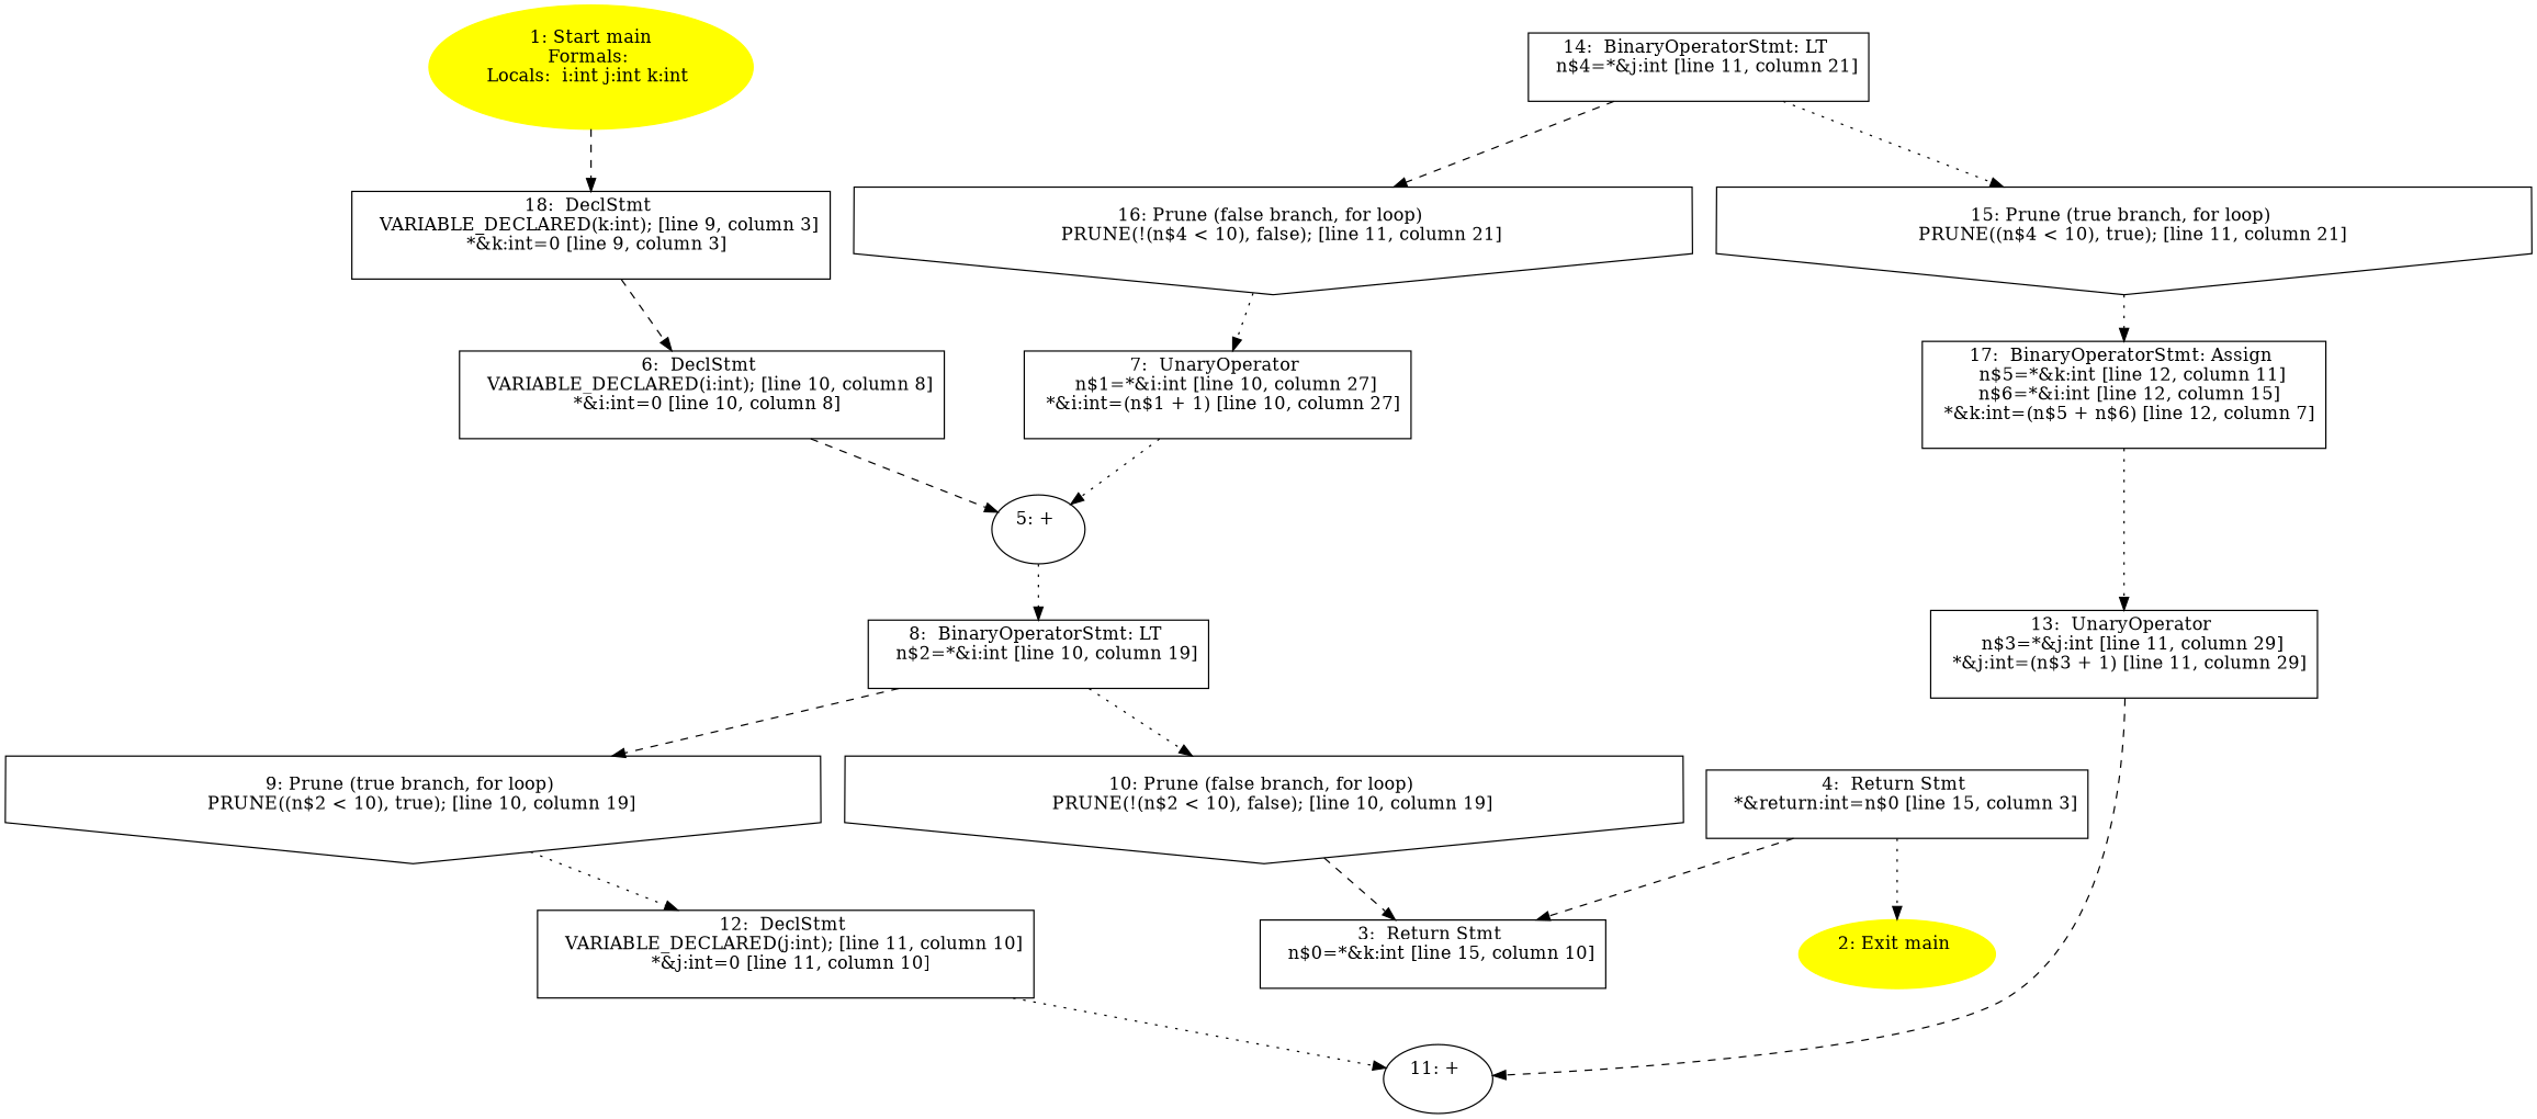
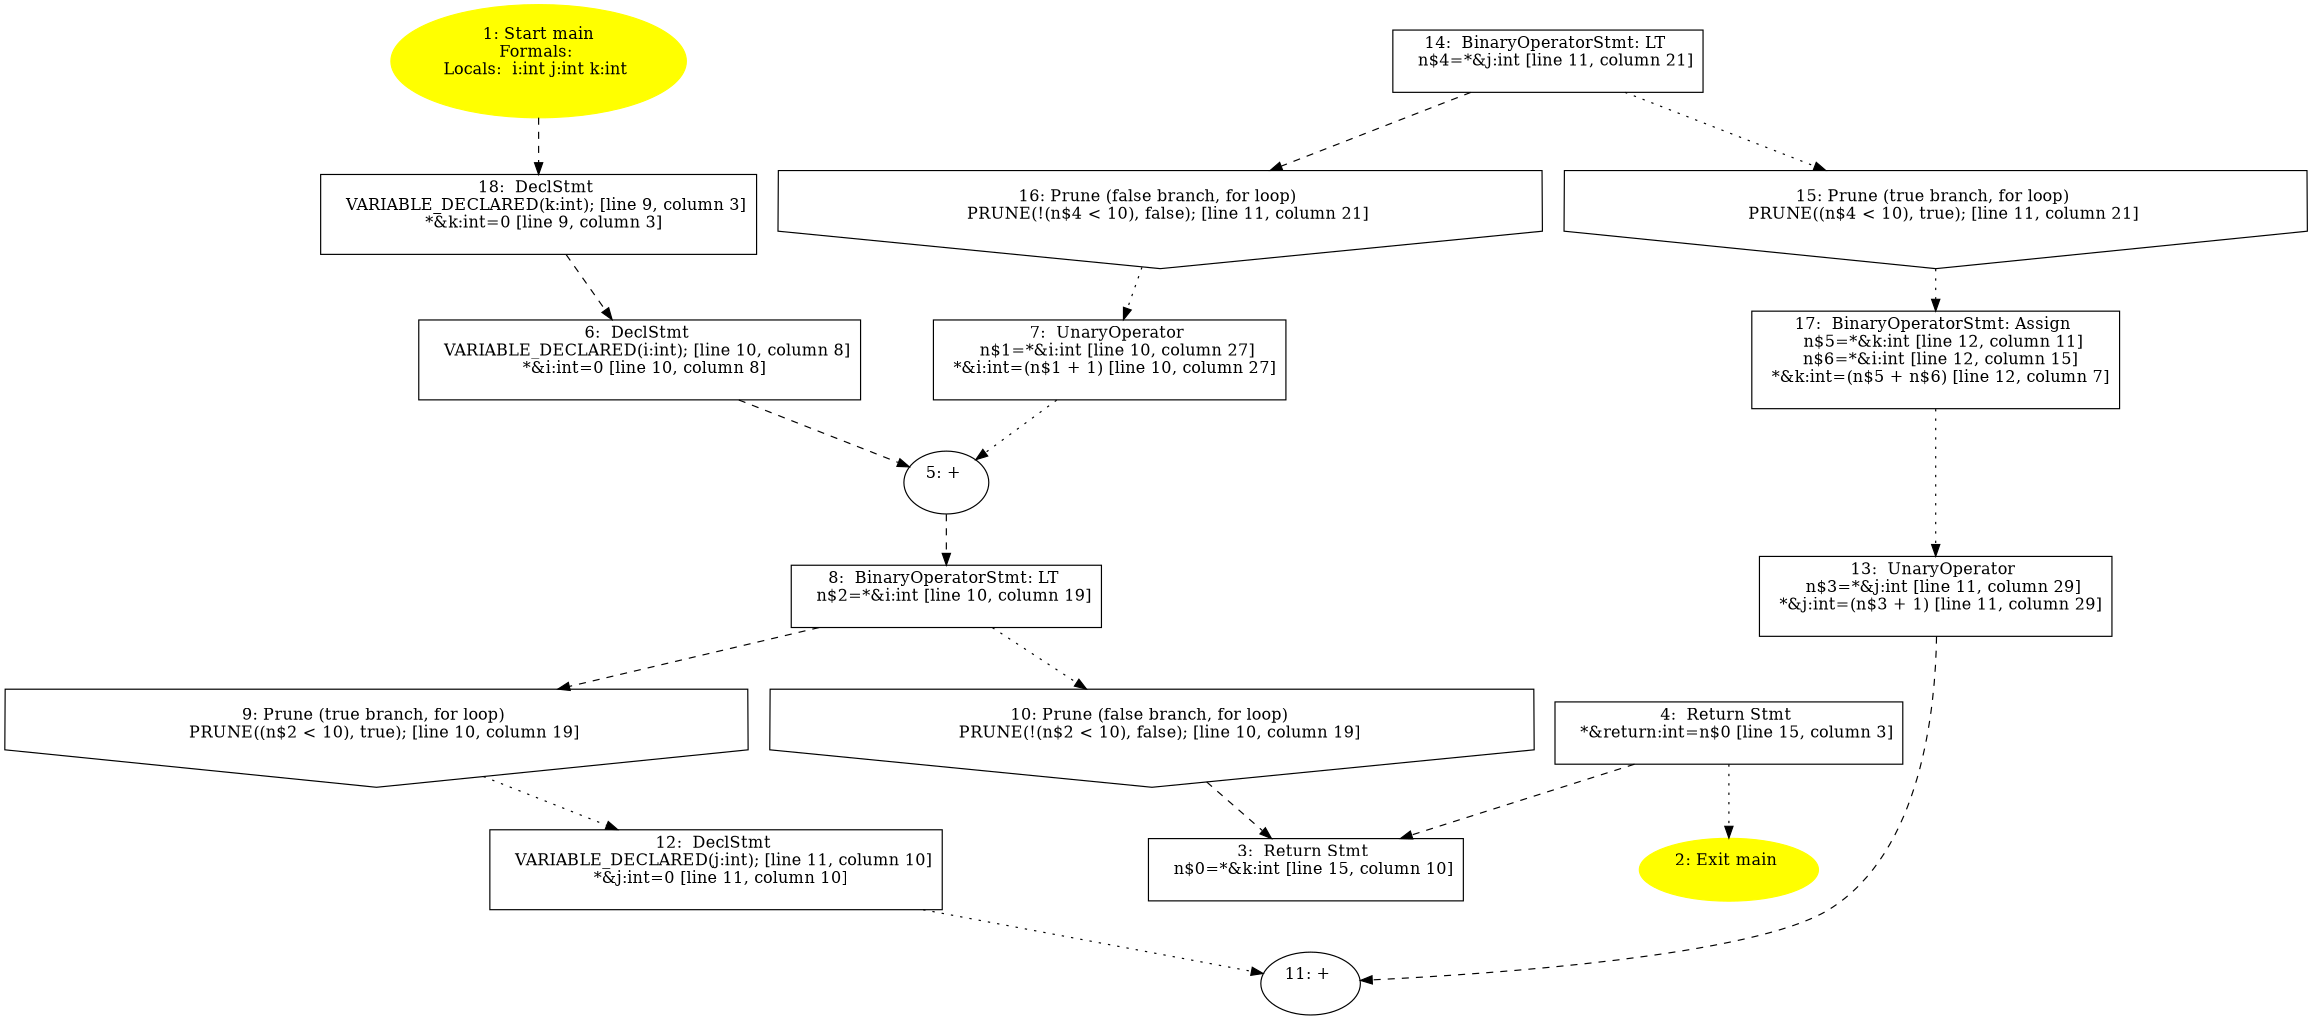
  digraph {
    node [shape=box]
    edge [style=dashed]
    n1 [color=yellow label="1: Start main\nFormals: \nLocals:  i:int j:int k:int \n  " style=filled shape=""]
    n2 [label="18:  DeclStmt \n   VARIABLE_DECLARED(k:int); [line 9, column 3]\n  *&k:int=0 [line 9, column 3]\n "]
    n3 [label="6:  DeclStmt \n   VARIABLE_DECLARED(i:int); [line 10, column 8]\n  *&i:int=0 [line 10, column 8]\n "]
    n4 [label="5: + \n  " shape=""]
    n5 [color=yellow label="2: Exit main \n  " style=filled shape=""]
    n6 [label="3:  Return Stmt \n   n$0=*&k:int [line 15, column 10]\n "]
    n7 [label="4:  Return Stmt \n   *&return:int=n$0 [line 15, column 3]\n "]
    n8 [label="8:  BinaryOperatorStmt: LT \n   n$2=*&i:int [line 10, column 19]\n "]
    n9 [label="9: Prune (true branch, for loop) \n   PRUNE((n$2 < 10), true); [line 10, column 19]\n " shape=invhouse]
    n10 [label="10: Prune (false branch, for loop) \n   PRUNE(!(n$2 < 10), false); [line 10, column 19]\n " shape=invhouse]
    n11 [label="12:  DeclStmt \n   VARIABLE_DECLARED(j:int); [line 11, column 10]\n  *&j:int=0 [line 11, column 10]\n "]
    n12 [label="7:  UnaryOperator \n   n$1=*&i:int [line 10, column 27]\n  *&i:int=(n$1 + 1) [line 10, column 27]\n "]
    n13 [label="11: + \n  " shape=""]
    n14 [label="14:  BinaryOperatorStmt: LT \n   n$4=*&j:int [line 11, column 21]\n "]
    n15 [label="15: Prune (true branch, for loop) \n   PRUNE((n$4 < 10), true); [line 11, column 21]\n " shape=invhouse]
    n16 [label="16: Prune (false branch, for loop) \n   PRUNE(!(n$4 < 10), false); [line 11, column 21]\n " shape=invhouse]
    n17 [label="17:  BinaryOperatorStmt: Assign \n   n$5=*&k:int [line 12, column 11]\n  n$6=*&i:int [line 12, column 15]\n  *&k:int=(n$5 + n$6) [line 12, column 7]\n "]
    n18 [label="13:  UnaryOperator \n   n$3=*&j:int [line 11, column 29]\n  *&j:int=(n$3 + 1) [line 11, column 29]\n "]
    n1 -> n2
    n2 -> n3
    n3 -> n4
-   n4 -> n8 [style=dotted]
+   n4 -> n8
    n7 -> n5 [style=dotted]
    n7 -> n6
    n8 -> n9
    n8 -> n10 [style=dotted]
    n9 -> n11 [style=dotted]
    n10 -> n6
    n11 -> n13 [style=dotted]
    n12 -> n4 [style=dotted]
    n14 -> n15 [style=dotted]
    n14 -> n16
    n15 -> n17 [style=dotted]
    n16 -> n12 [style=dotted]
    n17 -> n18 [style=dotted]
    n18 -> n13
  }
